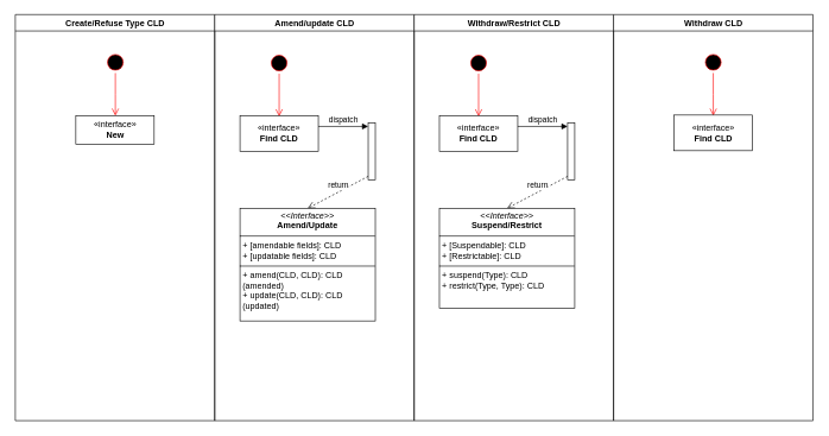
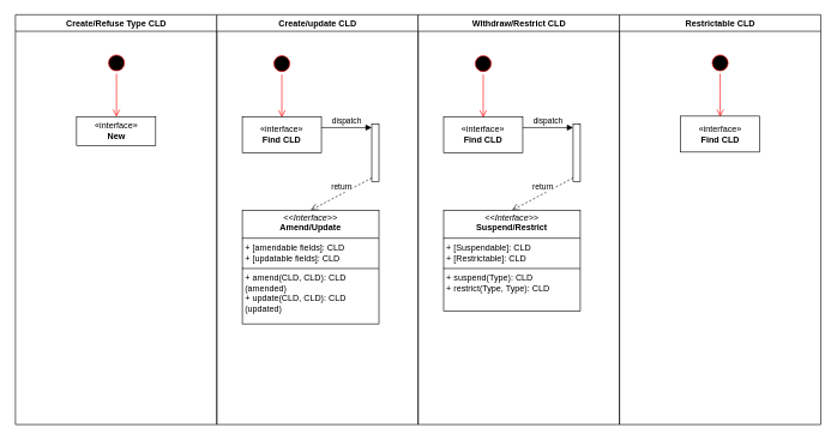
  <mxCell id="0" />
  <mxCell id="1" parent="0" />
  <mxCell id="2" value="Create/Refuse Type CLD" style="swimlane;whiteSpace=wrap" parent="1" vertex="1"><mxGeometry x="20.5" y="20" width="280" height="570" as="geometry" /></mxCell>
  <mxCell id="3" value="" style="ellipse;html=1;shape=startState;fillColor=#000000;strokeColor=#ff0000;" vertex="1" parent="2"><mxGeometry x="125.5" y="52" width="30" height="30" as="geometry" /></mxCell>
  <mxCell id="4" value="" style="edgeStyle=orthogonalEdgeStyle;html=1;verticalAlign=bottom;endArrow=open;endSize=8;strokeColor=#ff0000;rounded=0;" edge="1" source="3" parent="2"><mxGeometry relative="1" as="geometry"><mxPoint x="140.5" y="142" as="targetPoint" /></mxGeometry></mxCell>
  <mxCell id="5" value="«interface»&lt;br&gt;&lt;b&gt;New&lt;/b&gt;" style="html=1;whiteSpace=wrap;" vertex="1" parent="2"><mxGeometry x="85" y="142" width="110" height="40" as="geometry" /></mxCell>
- <mxCell id="6" value="Amend/update CLD" style="swimlane;whiteSpace=wrap;startSize=23;" parent="1" vertex="1"><mxGeometry x="300.5" y="20" width="280" height="570" as="geometry" /></mxCell>
+ <mxCell id="6" value="Create/update CLD" style="swimlane;whiteSpace=wrap;startSize=23;" parent="1" vertex="1"><mxGeometry x="300.5" y="20" width="280" height="570" as="geometry" /></mxCell>
  <mxCell id="7" value="" style="ellipse;html=1;shape=startState;fillColor=#000000;strokeColor=#ff0000;" vertex="1" parent="6"><mxGeometry x="75.5" y="53" width="30" height="30" as="geometry" /></mxCell>
  <mxCell id="8" value="" style="edgeStyle=orthogonalEdgeStyle;html=1;verticalAlign=bottom;endArrow=open;endSize=8;strokeColor=#ff0000;rounded=0;" edge="1" source="7" parent="6"><mxGeometry relative="1" as="geometry"><mxPoint x="90.5" y="143" as="targetPoint" /></mxGeometry></mxCell>
  <mxCell id="9" value="«interface»&lt;br&gt;&lt;b&gt;Find CLD&lt;/b&gt;" style="html=1;whiteSpace=wrap;" vertex="1" parent="6"><mxGeometry x="35.5" y="142" width="110" height="50" as="geometry" /></mxCell>
  <mxCell id="10" value="" style="html=1;points=[[0,0,0,0,5],[0,1,0,0,-5],[1,0,0,0,5],[1,1,0,0,-5]];perimeter=orthogonalPerimeter;outlineConnect=0;targetShapes=umlLifeline;portConstraint=eastwest;newEdgeStyle={&quot;curved&quot;:0,&quot;rounded&quot;:0};" vertex="1" parent="6"><mxGeometry x="215.5" y="152" width="10" height="80" as="geometry" /></mxCell>
  <mxCell id="11" value="dispatch" style="html=1;verticalAlign=bottom;endArrow=block;curved=0;rounded=0;entryX=0;entryY=0;entryDx=0;entryDy=5;" edge="1" target="10" parent="6"><mxGeometry relative="1" as="geometry"><mxPoint x="145.5" y="157" as="sourcePoint" /></mxGeometry></mxCell>
  <mxCell id="12" value="return" style="html=1;verticalAlign=bottom;endArrow=open;dashed=1;endSize=8;curved=0;rounded=0;exitX=0;exitY=1;exitDx=0;exitDy=-5;entryX=0.5;entryY=0;entryDx=0;entryDy=0;" edge="1" source="10" parent="6" target="13"><mxGeometry relative="1" as="geometry"><mxPoint x="145.5" y="227" as="targetPoint" /></mxGeometry></mxCell>
  <mxCell id="13" value="&lt;p style=&quot;margin:0px;margin-top:4px;text-align:center;&quot;&gt;&lt;i&gt;&amp;lt;&amp;lt;Interface&amp;gt;&amp;gt;&lt;/i&gt;&lt;br&gt;&lt;b&gt;Amend/Update&lt;/b&gt;&lt;/p&gt;&lt;hr size=&quot;1&quot; style=&quot;border-style:solid;&quot;&gt;&lt;p style=&quot;margin:0px;margin-left:4px;&quot;&gt;+ [amendable fields]: CLD&lt;br&gt;+ [updatable fields]: CLD&lt;/p&gt;&lt;hr size=&quot;1&quot; style=&quot;border-style:solid;&quot;&gt;&lt;p style=&quot;margin:0px;margin-left:4px;&quot;&gt;+ amend(CLD, CLD): CLD (amended)&lt;br&gt;+ update(CLD, CLD): CLD (updated)&lt;/p&gt;" style="verticalAlign=top;align=left;overflow=fill;html=1;whiteSpace=wrap;" vertex="1" parent="6"><mxGeometry x="35.5" y="272" width="190" height="158" as="geometry" /></mxCell>
  <mxCell id="14" value="Withdraw/Restrict CLD" style="swimlane;whiteSpace=wrap" parent="1" vertex="1"><mxGeometry x="580.5" y="20" width="280" height="570" as="geometry" /></mxCell>
  <mxCell id="15" value="" style="ellipse;html=1;shape=startState;fillColor=#000000;strokeColor=#ff0000;" vertex="1" parent="14"><mxGeometry x="75.5" y="53" width="30" height="30" as="geometry" /></mxCell>
  <mxCell id="16" value="" style="edgeStyle=orthogonalEdgeStyle;html=1;verticalAlign=bottom;endArrow=open;endSize=8;strokeColor=#ff0000;rounded=0;" edge="1" parent="14" source="15"><mxGeometry relative="1" as="geometry"><mxPoint x="90.5" y="143" as="targetPoint" /></mxGeometry></mxCell>
  <mxCell id="17" value="«interface»&lt;br&gt;&lt;b&gt;Find CLD&lt;/b&gt;" style="html=1;whiteSpace=wrap;" vertex="1" parent="14"><mxGeometry x="35.5" y="142" width="110" height="50" as="geometry" /></mxCell>
  <mxCell id="18" value="" style="html=1;points=[[0,0,0,0,5],[0,1,0,0,-5],[1,0,0,0,5],[1,1,0,0,-5]];perimeter=orthogonalPerimeter;outlineConnect=0;targetShapes=umlLifeline;portConstraint=eastwest;newEdgeStyle={&quot;curved&quot;:0,&quot;rounded&quot;:0};" vertex="1" parent="14"><mxGeometry x="215.5" y="152" width="10" height="80" as="geometry" /></mxCell>
  <mxCell id="19" value="dispatch" style="html=1;verticalAlign=bottom;endArrow=block;curved=0;rounded=0;entryX=0;entryY=0;entryDx=0;entryDy=5;" edge="1" target="18" parent="14"><mxGeometry relative="1" as="geometry"><mxPoint x="145.5" y="157" as="sourcePoint" /></mxGeometry></mxCell>
  <mxCell id="20" value="return" style="html=1;verticalAlign=bottom;endArrow=open;dashed=1;endSize=8;curved=0;rounded=0;exitX=0;exitY=1;exitDx=0;exitDy=-5;entryX=0.5;entryY=0;entryDx=0;entryDy=0;" edge="1" source="18" parent="14" target="21"><mxGeometry relative="1" as="geometry"><mxPoint x="145.5" y="227" as="targetPoint" /></mxGeometry></mxCell>
  <mxCell id="21" value="&lt;p style=&quot;margin:0px;margin-top:4px;text-align:center;&quot;&gt;&lt;i&gt;&amp;lt;&amp;lt;Interface&amp;gt;&amp;gt;&lt;/i&gt;&lt;br&gt;&lt;b&gt;Suspend/Restrict&lt;/b&gt;&lt;/p&gt;&lt;hr size=&quot;1&quot; style=&quot;border-style:solid;&quot;&gt;&lt;p style=&quot;margin:0px;margin-left:4px;&quot;&gt;+ [Suspendable]: CLD&lt;br&gt;+ [Restrictable]: CLD&lt;/p&gt;&lt;hr size=&quot;1&quot; style=&quot;border-style:solid;&quot;&gt;&lt;p style=&quot;margin:0px;margin-left:4px;&quot;&gt;+ suspend(Type): CLD&lt;br&gt;+ restrict(Type, Type): CLD&lt;/p&gt;" style="verticalAlign=top;align=left;overflow=fill;html=1;whiteSpace=wrap;" vertex="1" parent="14"><mxGeometry x="35.5" y="272" width="190" height="140" as="geometry" /></mxCell>
- <mxCell id="22" value="Withdraw CLD" style="swimlane;whiteSpace=wrap" vertex="1" parent="1"><mxGeometry x="860.5" y="20" width="280" height="570" as="geometry" /></mxCell>
+ <mxCell id="22" value="Restrictable CLD" style="swimlane;whiteSpace=wrap" vertex="1" parent="1"><mxGeometry x="860.5" y="20" width="280" height="570" as="geometry" /></mxCell>
  <mxCell id="23" value="" style="ellipse;html=1;shape=startState;fillColor=#000000;strokeColor=#ff0000;" vertex="1" parent="22"><mxGeometry x="125" y="52" width="30" height="30" as="geometry" /></mxCell>
  <mxCell id="24" value="" style="edgeStyle=orthogonalEdgeStyle;html=1;verticalAlign=bottom;endArrow=open;endSize=8;strokeColor=#ff0000;rounded=0;" edge="1" parent="22" source="23"><mxGeometry relative="1" as="geometry"><mxPoint x="140" y="142" as="targetPoint" /></mxGeometry></mxCell>
  <mxCell id="25" value="«interface»&lt;br&gt;&lt;b&gt;Find CLD&lt;/b&gt;" style="html=1;whiteSpace=wrap;" vertex="1" parent="22"><mxGeometry x="85" y="141" width="110" height="50" as="geometry" /></mxCell>
